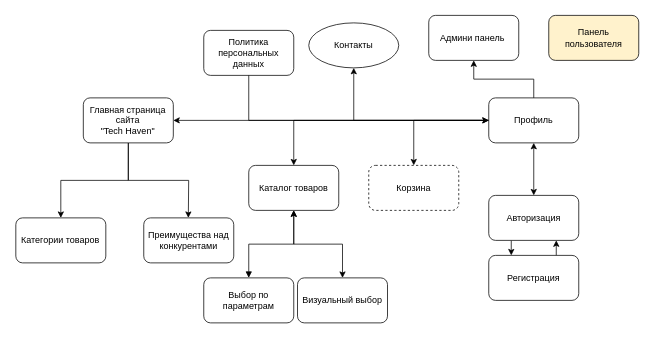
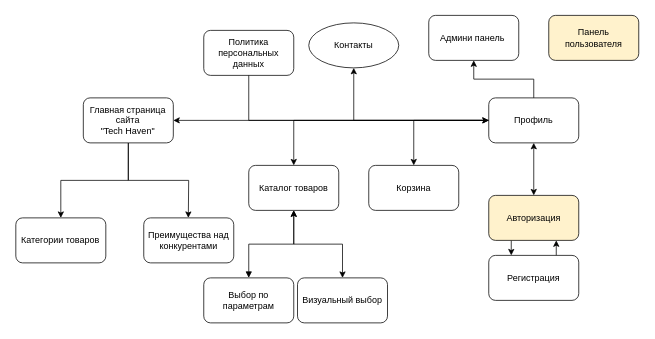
  <mxCell id="0" />
  <mxCell id="1" parent="0" />
  <mxCell id="2" style="edgeStyle=orthogonalEdgeStyle;rounded=0;orthogonalLoop=1;jettySize=auto;html=1;exitX=1;exitY=0.5;exitDx=0;exitDy=0;entryX=0;entryY=0.5;entryDx=0;entryDy=0;startArrow=classic;startFill=1;" edge="1" parent="1" source="5" target="14"><mxGeometry relative="1" as="geometry" /></mxCell>
  <mxCell id="3" style="edgeStyle=orthogonalEdgeStyle;rounded=0;orthogonalLoop=1;jettySize=auto;html=1;exitX=0.5;exitY=1;exitDx=0;exitDy=0;entryX=0.5;entryY=0;entryDx=0;entryDy=0;" edge="1" parent="1" source="5"><mxGeometry relative="1" as="geometry"><mxPoint x="250.43" y="290" as="targetPoint" /></mxGeometry></mxCell>
  <mxCell id="4" style="edgeStyle=orthogonalEdgeStyle;rounded=0;orthogonalLoop=1;jettySize=auto;html=1;exitX=0.5;exitY=1;exitDx=0;exitDy=0;entryX=0.5;entryY=0;entryDx=0;entryDy=0;" edge="1" parent="1" source="5" target="24"><mxGeometry relative="1" as="geometry" /></mxCell>
  <mxCell id="5" value="Главная страница сайта&lt;div&gt;&quot;Tech Haven&quot;&lt;/div&gt;" style="rounded=1;whiteSpace=wrap;html=1;" vertex="1" parent="1"><mxGeometry x="110.43" y="130" width="120" height="60" as="geometry" /></mxCell>
  <mxCell id="6" value="Политика персональных данных" style="rounded=1;whiteSpace=wrap;html=1;" vertex="1" parent="1"><mxGeometry x="271" y="40" width="120" height="60" as="geometry" /></mxCell>
  <mxCell id="7" value="Каталог товаров" style="rounded=1;whiteSpace=wrap;html=1;" vertex="1" parent="1"><mxGeometry x="331" y="220" width="120" height="60" as="geometry" /></mxCell>
  <mxCell id="8" value="Контакты" style="ellipse;whiteSpace=wrap;html=1;" vertex="1" parent="1"><mxGeometry x="411" y="30" width="120" height="60" as="geometry" /></mxCell>
  <mxCell id="9" style="edgeStyle=orthogonalEdgeStyle;rounded=0;orthogonalLoop=1;jettySize=auto;html=1;exitX=0.5;exitY=0;exitDx=0;exitDy=0;entryX=0.5;entryY=1;entryDx=0;entryDy=0;" edge="1" parent="1" source="14" target="15"><mxGeometry relative="1" as="geometry" /></mxCell>
  <mxCell id="10" style="edgeStyle=orthogonalEdgeStyle;rounded=0;orthogonalLoop=1;jettySize=auto;html=1;exitX=0.5;exitY=1;exitDx=0;exitDy=0;entryX=0.5;entryY=0;entryDx=0;entryDy=0;startArrow=classic;startFill=1;" edge="1" parent="1" source="14" target="18"><mxGeometry relative="1" as="geometry" /></mxCell>
  <mxCell id="11" style="edgeStyle=orthogonalEdgeStyle;rounded=0;orthogonalLoop=1;jettySize=auto;html=1;exitX=0;exitY=0.5;exitDx=0;exitDy=0;entryX=0.5;entryY=1;entryDx=0;entryDy=0;" edge="1" parent="1" source="14" target="8"><mxGeometry relative="1" as="geometry" /></mxCell>
  <mxCell id="12" style="edgeStyle=orthogonalEdgeStyle;rounded=0;orthogonalLoop=1;jettySize=auto;html=1;exitX=0;exitY=0.5;exitDx=0;exitDy=0;entryX=0.5;entryY=1;entryDx=0;entryDy=0;endArrow=none;" edge="1" parent="1" source="14" target="6"><mxGeometry relative="1" as="geometry"><Array as="points"><mxPoint x="331" y="160" /></Array></mxGeometry></mxCell>
  <mxCell id="13" style="edgeStyle=orthogonalEdgeStyle;rounded=0;orthogonalLoop=1;jettySize=auto;html=1;exitX=0;exitY=0.5;exitDx=0;exitDy=0;entryX=0.5;entryY=0;entryDx=0;entryDy=0;" edge="1" parent="1" source="14" target="7"><mxGeometry relative="1" as="geometry" /></mxCell>
  <mxCell id="14" value="Профиль" style="rounded=1;whiteSpace=wrap;html=1;" vertex="1" parent="1"><mxGeometry x="651" y="130" width="120" height="60" as="geometry" /></mxCell>
  <mxCell id="15" value="Админи панель&amp;nbsp;" style="rounded=1;whiteSpace=wrap;html=1;" vertex="1" parent="1"><mxGeometry x="571" y="20" width="120" height="60" as="geometry" /></mxCell>
  <mxCell id="16" value="Панель пользователя" style="rounded=1;whiteSpace=wrap;html=1;fillColor=#fff2cc;" vertex="1" parent="1"><mxGeometry x="731" y="20" width="120" height="60" as="geometry" /></mxCell>
  <mxCell id="17" style="edgeStyle=orthogonalEdgeStyle;rounded=0;orthogonalLoop=1;jettySize=auto;html=1;exitX=0.25;exitY=1;exitDx=0;exitDy=0;entryX=0.25;entryY=0;entryDx=0;entryDy=0;" edge="1" parent="1" source="18" target="22"><mxGeometry relative="1" as="geometry" /></mxCell>
- <mxCell id="18" value="Авторизация" style="rounded=1;whiteSpace=wrap;html=1;" vertex="1" parent="1"><mxGeometry x="651" y="260" width="120" height="60" as="geometry" /></mxCell>
+ <mxCell id="18" value="Авторизация" style="rounded=1;whiteSpace=wrap;html=1;fillColor=#fff2cc;" vertex="1" parent="1"><mxGeometry x="651" y="260" width="120" height="60" as="geometry" /></mxCell>
  <mxCell id="19" style="edgeStyle=orthogonalEdgeStyle;rounded=0;orthogonalLoop=1;jettySize=auto;html=1;exitX=0.5;exitY=0;exitDx=0;exitDy=0;entryX=0;entryY=0.5;entryDx=0;entryDy=0;startArrow=classic;startFill=1;" edge="1" parent="1" source="20" target="14"><mxGeometry relative="1" as="geometry" /></mxCell>
- <mxCell id="20" value="Корзина" style="rounded=1;whiteSpace=wrap;html=1;dashed=1;" vertex="1" parent="1"><mxGeometry x="491" y="220" width="120" height="60" as="geometry" /></mxCell>
+ <mxCell id="20" value="Корзина" style="rounded=1;whiteSpace=wrap;html=1;" vertex="1" parent="1"><mxGeometry x="491" y="220" width="120" height="60" as="geometry" /></mxCell>
  <mxCell id="21" style="edgeStyle=orthogonalEdgeStyle;rounded=0;orthogonalLoop=1;jettySize=auto;html=1;exitX=0.75;exitY=0;exitDx=0;exitDy=0;entryX=0.75;entryY=1;entryDx=0;entryDy=0;" edge="1" parent="1" source="22" target="18"><mxGeometry relative="1" as="geometry" /></mxCell>
  <mxCell id="22" value="Регистрация" style="rounded=1;whiteSpace=wrap;html=1;" vertex="1" parent="1"><mxGeometry x="651" y="340" width="120" height="60" as="geometry" /></mxCell>
  <mxCell id="23" value="Преимущества над конкурентами" style="rounded=1;whiteSpace=wrap;html=1;" vertex="1" parent="1"><mxGeometry x="191" y="290" width="120" height="60" as="geometry" /></mxCell>
  <mxCell id="24" value="Категории товаров" style="rounded=1;whiteSpace=wrap;html=1;" vertex="1" parent="1"><mxGeometry x="20.43" y="290" width="120" height="60" as="geometry" /></mxCell>
  <mxCell id="25" style="edgeStyle=orthogonalEdgeStyle;rounded=0;orthogonalLoop=1;jettySize=auto;html=1;exitX=0.5;exitY=0;exitDx=0;exitDy=0;entryX=0.5;entryY=1;entryDx=0;entryDy=0;startArrow=block;startFill=1;" edge="1" parent="1" source="26" target="7"><mxGeometry relative="1" as="geometry" /></mxCell>
  <mxCell id="26" value="Выбор по параметрам" style="rounded=1;whiteSpace=wrap;html=1;" vertex="1" parent="1"><mxGeometry x="271" y="370" width="120" height="60" as="geometry" /></mxCell>
  <mxCell id="27" style="edgeStyle=orthogonalEdgeStyle;rounded=0;orthogonalLoop=1;jettySize=auto;html=1;exitX=0.5;exitY=0;exitDx=0;exitDy=0;entryX=0.5;entryY=1;entryDx=0;entryDy=0;startArrow=classic;startFill=1;" edge="1" parent="1" source="28" target="7"><mxGeometry relative="1" as="geometry" /></mxCell>
  <mxCell id="28" value="Визуальный выбор" style="rounded=1;whiteSpace=wrap;html=1;" vertex="1" parent="1"><mxGeometry x="396" y="370" width="120" height="60" as="geometry" /></mxCell>
